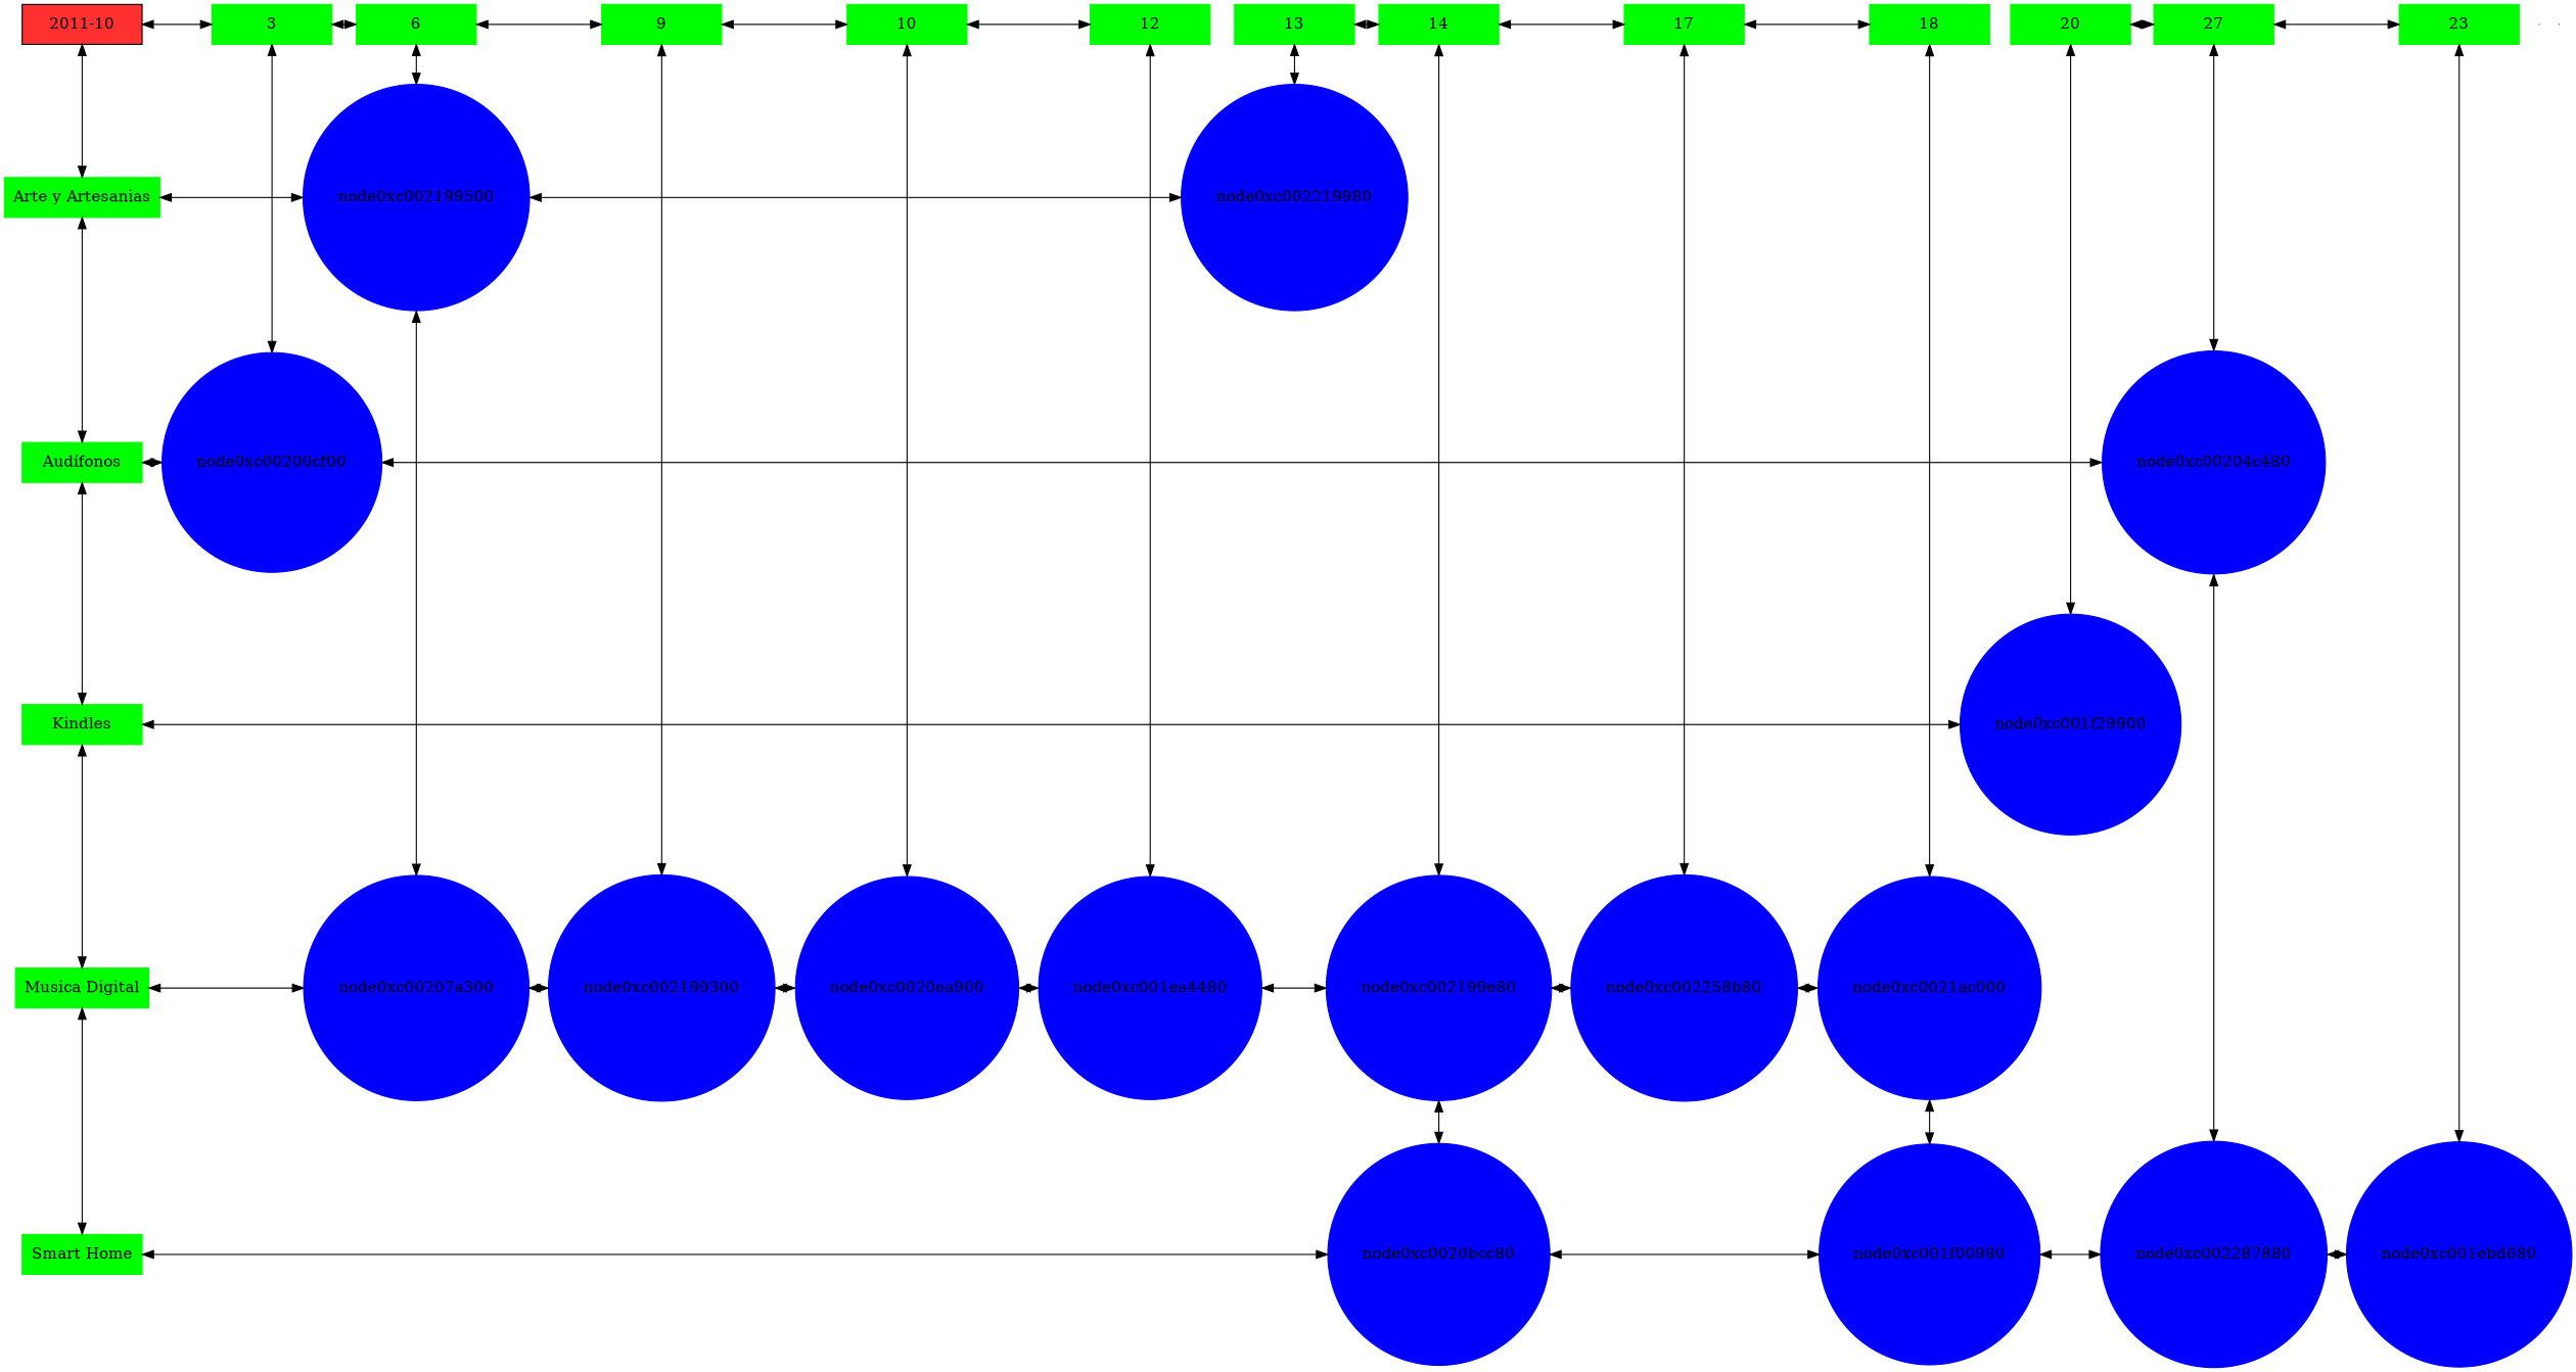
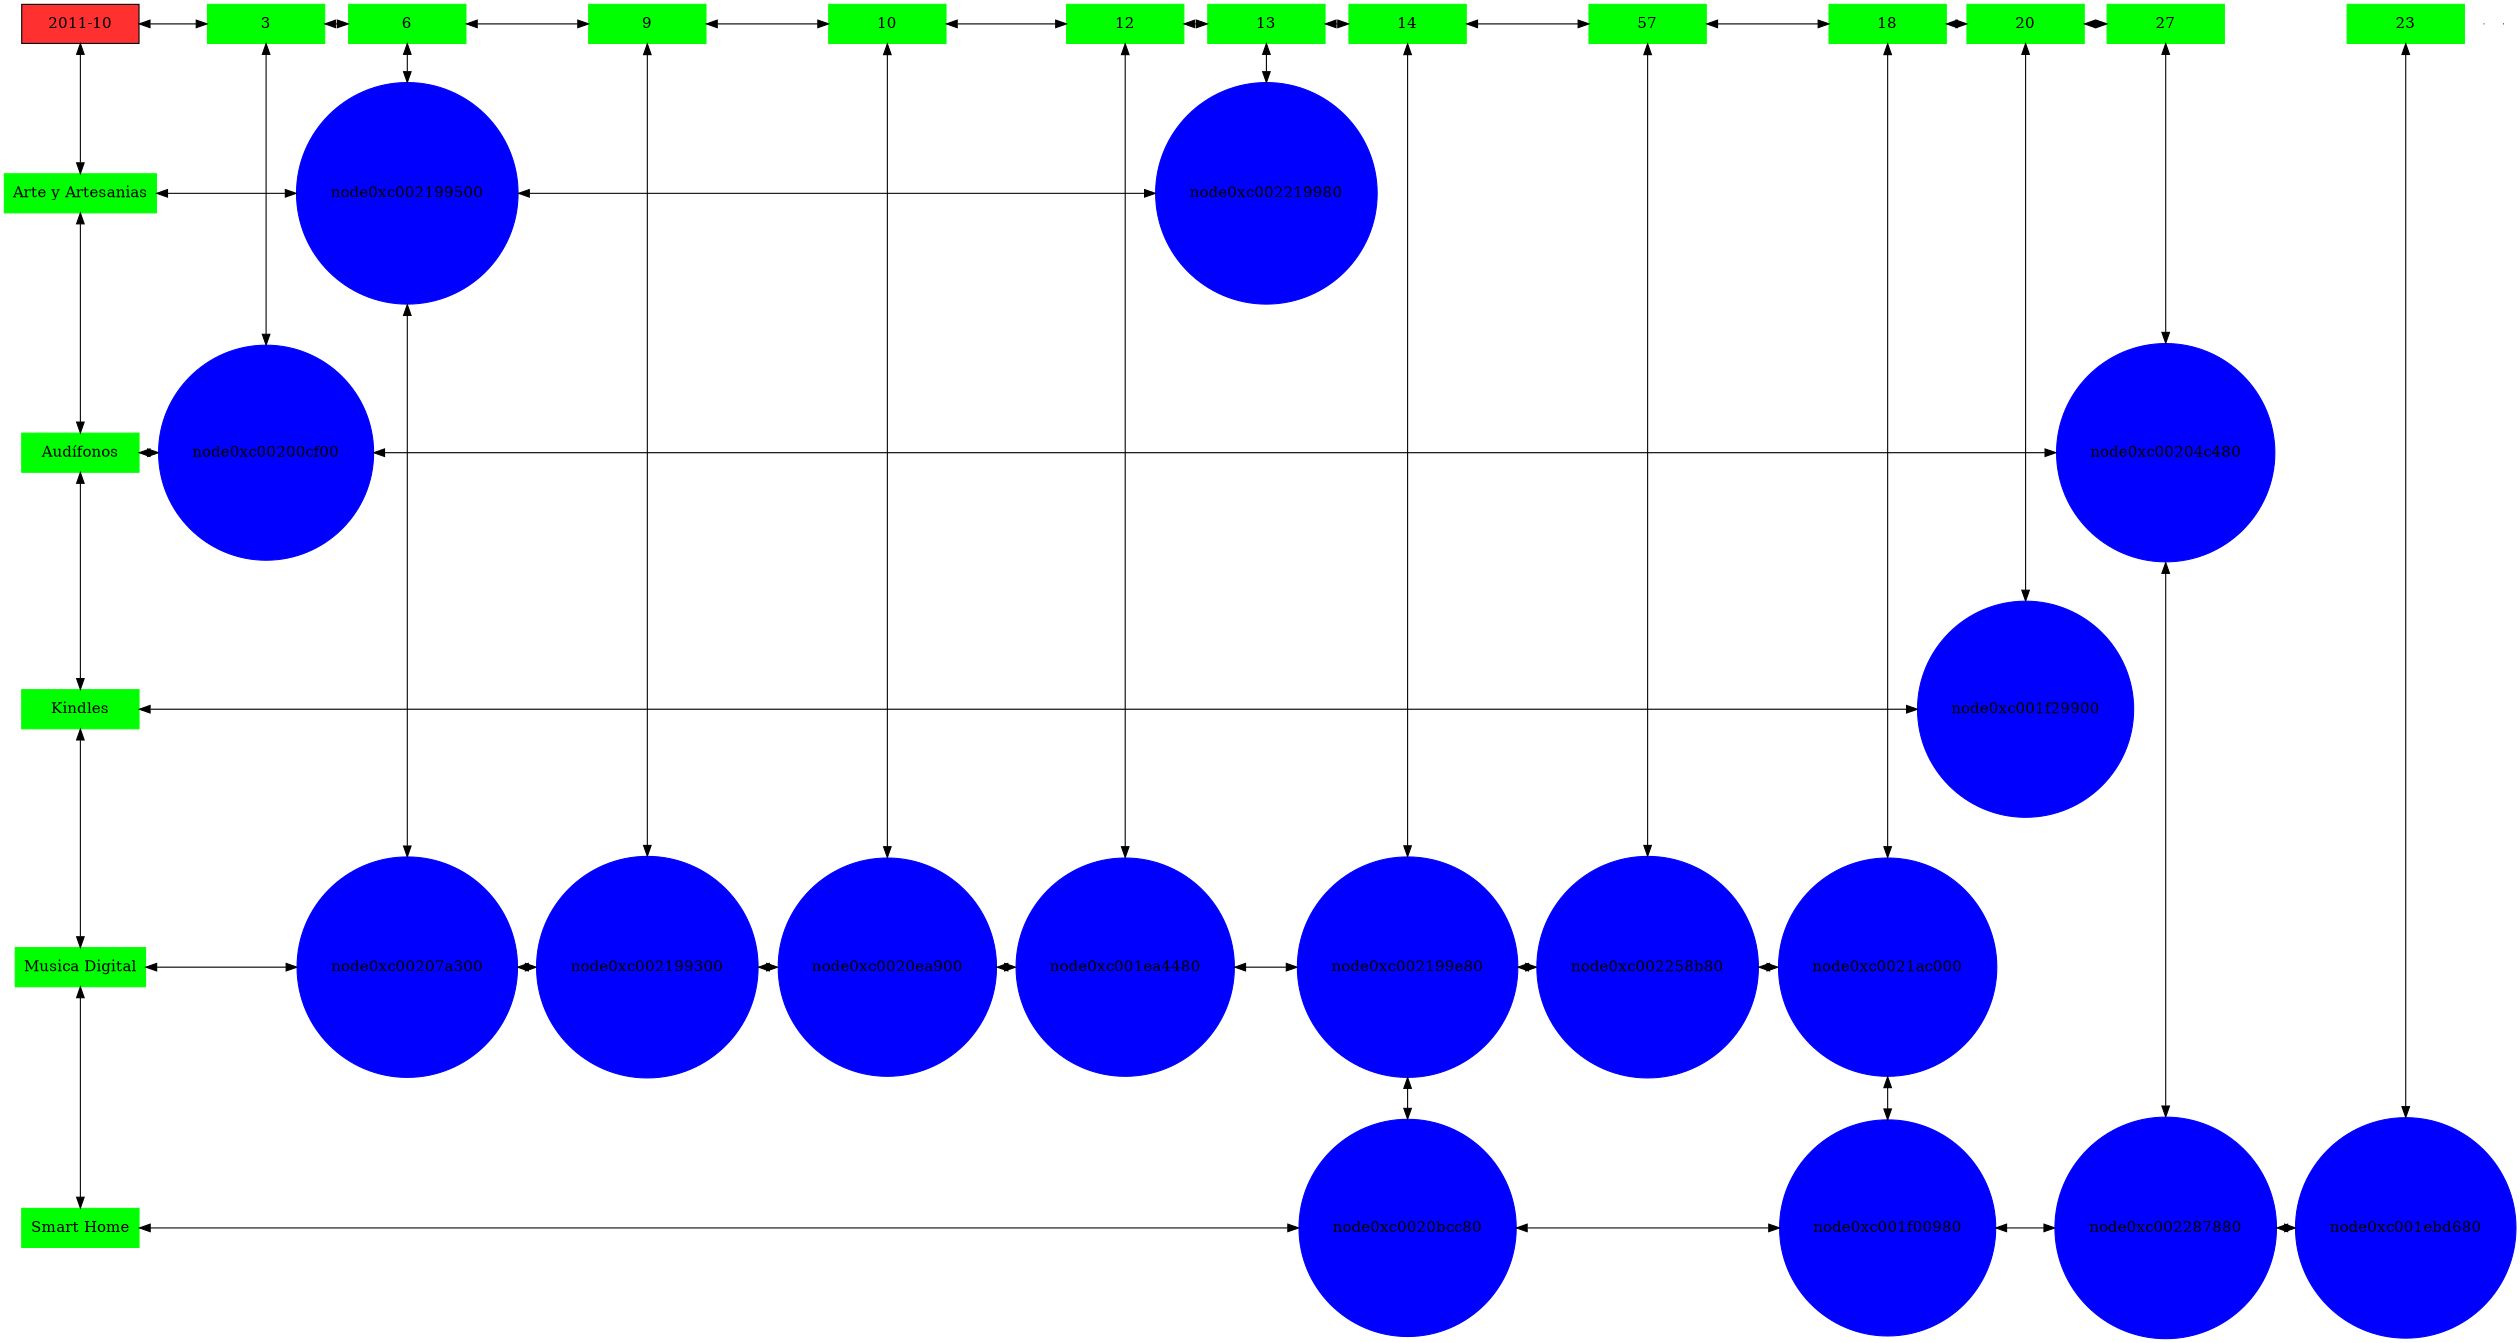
  digraph {
    node [group=1 shape=box style=filled color=green]
    edge [dir=both]
    n1 [fillcolor=firebrick1 label="2011-10" width=1.5 color=""]
    n2 [group=3 label=3 width=1.5]
    n3 [group=6 label=6 width=1.5]
    n4 [group=9 label=9 width=1.5]
    n5 [group=10 label=10 width=1.5]
    n6 [group=12 label=12 width=1.5]
    n7 [group=13 label=13 width=1.5]
    n8 [group=14 label=14 width=1.5]
-   n9 [group=17 label=17 width=1.5]
+   n9 [group=17 label=57 width=1.5]
    n10 [group=18 label=18 width=1.5]
    n11 [group=20 label=20 width=1.5]
    n12 [group=22 label=27 width=1.5]
    n13 [group=23 label=23 width=1.5]
    n14 [label="Arte y Artesanias" width=1.5]
    node0xc002199500 [color=blue group=6 shape=circle width=0.5]
    node0xc002219980 [color=blue group=13 shape=circle width=0.5]
    n17 [label="Audífonos" width=1.5]
    node0xc00200cf00 [color=blue group=3 shape=circle width=0.5]
    node0xc00204c480 [color=blue group=22 shape=circle width=0.5]
    node0xc00207a300 [color=blue group=6 shape=circle width=0.5]
    node0xc002199300 [color=blue group=9 shape=circle width=0.5]
    n22 [label=Kindles width=1.5]
    node0xc001f29900 [color=blue group=20 shape=circle width=0.5]
    n24 [label="Musica Digital" width=1.5]
    node0xc0020ea900 [color=blue group=10 shape=circle width=0.5]
    node0xc001ea4480 [color=blue group=12 shape=circle width=0.5]
    node0xc002199e80 [color=blue group=14 shape=circle width=0.5]
    node0xc002258b80 [color=blue group=17 shape=circle width=0.5]
    node0xc0021ac000 [color=blue group=18 shape=circle width=0.5]
    n30 [label="Smart Home" width=1.5]
    node0xc0020bcc80 [color=blue group=14 shape=circle width=0.5]
    node0xc001f00980 [color=blue group=18 shape=circle width=0.5]
    node0xc002287880 [color=blue group=22 shape=circle width=0.5]
    node0xc001ebd680 [color=blue group=23 shape=circle width=0.5]
    e0 [shape=point width=0 group="" style="" color=""]
    e1 [shape=point width=0 group="" style="" color=""]
    subgraph sub_1 {
      rank=same
      n1
      n2
    }
    subgraph sub_2 {
      rank=same
      n2
      n3
    }
    subgraph sub_3 {
      rank=same
      n3
      n4
    }
    subgraph sub_4 {
      rank=same
      n4
      n5
    }
    subgraph sub_5 {
      rank=same
      n5
      n6
    }
    subgraph sub_6 {
      rank=same
      n6
      n7
    }
    subgraph sub_7 {
      rank=same
      n7
      n8
    }
    subgraph sub_8 {
      rank=same
      n8
      n9
    }
    subgraph sub_9 {
      rank=same
      n9
      n10
    }
    subgraph sub_10 {
      rank=same
      n10
      n11
    }
    subgraph sub_11 {
      rank=same
      n11
      n12
    }
    subgraph sub_12 {
      rank=same
      n12
      n13
    }
    subgraph sub_13 {
      rank=same
      n14
      node0xc002199500
    }
    subgraph sub_14 {
      rank=same
      node0xc002199500
      node0xc002219980
    }
    subgraph sub_15 {
      rank=same
      n17
      node0xc00200cf00
    }
    subgraph sub_16 {
      rank=same
      node0xc00200cf00
      node0xc00204c480
    }
    subgraph sub_17 {
      rank=same
      node0xc00207a300
      node0xc002199300
    }
    subgraph sub_18 {
      rank=same
      n22
      node0xc001f29900
    }
    subgraph sub_19 {
      rank=same
      node0xc00207a300
      n24
    }
    subgraph sub_20 {
      rank=same
      node0xc002199300
      node0xc0020ea900
    }
    subgraph sub_21 {
      rank=same
      node0xc0020ea900
      node0xc001ea4480
    }
    subgraph sub_22 {
      rank=same
      node0xc001ea4480
      node0xc002199e80
    }
    subgraph sub_23 {
      rank=same
      node0xc002199e80
      node0xc002258b80
    }
    subgraph sub_24 {
      rank=same
      node0xc002258b80
      node0xc0021ac000
    }
    subgraph sub_25 {
      rank=same
      n30
      node0xc0020bcc80
    }
    subgraph sub_26 {
      rank=same
      node0xc0020bcc80
      node0xc001f00980
    }
    subgraph sub_27 {
      rank=same
      node0xc001f00980
      node0xc002287880
    }
    subgraph sub_28 {
      rank=same
      node0xc002287880
      node0xc001ebd680
    }
    n1 -> n2
    n1 -> n14
    n2 -> n3
    n2 -> node0xc00200cf00
    n3 -> n4
    n3 -> node0xc002199500
    n4 -> n5
    n4 -> node0xc002199300
    n5 -> n6
    n5 -> node0xc0020ea900
+   n6 -> n7
    n6 -> node0xc001ea4480
    n7 -> n8
    n7 -> node0xc002219980
    n8 -> n9
    n8 -> node0xc002199e80
    n9 -> n10
    n9 -> node0xc002258b80
+   n10 -> n11
    n10 -> node0xc0021ac000
    n11 -> n12
    n11 -> node0xc001f29900
-   n12 -> n13
    n12 -> node0xc00204c480
    n13 -> node0xc001ebd680
    n14 -> node0xc002199500
    n14 -> n17
    node0xc002199500 -> node0xc002219980
    node0xc002199500 -> node0xc00207a300
    n17 -> node0xc00200cf00
    n17 -> n22
    node0xc00200cf00 -> node0xc00204c480
    node0xc00204c480 -> node0xc002287880
    node0xc00207a300 -> node0xc002199300
    node0xc002199300 -> node0xc0020ea900
    n22 -> node0xc001f29900
    n22 -> n24
    n24 -> node0xc00207a300
    n24 -> n30
    node0xc0020ea900 -> node0xc001ea4480
    node0xc001ea4480 -> node0xc002199e80
    node0xc002199e80 -> node0xc002258b80
    node0xc002199e80 -> node0xc0020bcc80
    node0xc002258b80 -> node0xc0021ac000
    node0xc0021ac000 -> node0xc001f00980
    n30 -> node0xc0020bcc80
    node0xc0020bcc80 -> node0xc001f00980
    node0xc001f00980 -> node0xc002287880
    node0xc002287880 -> node0xc001ebd680
  }
